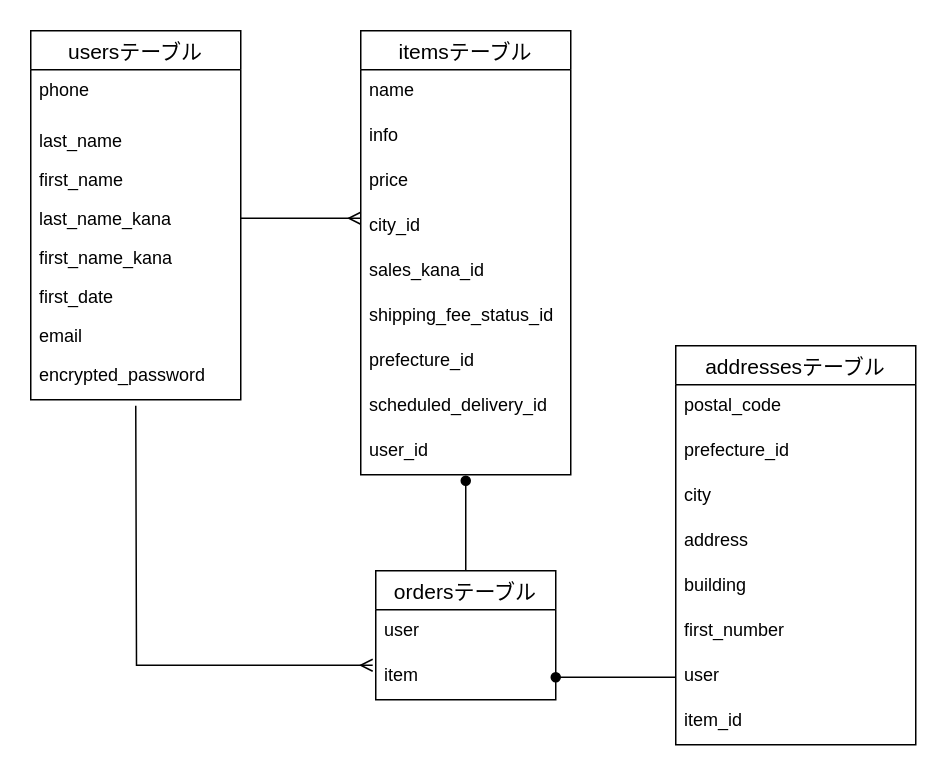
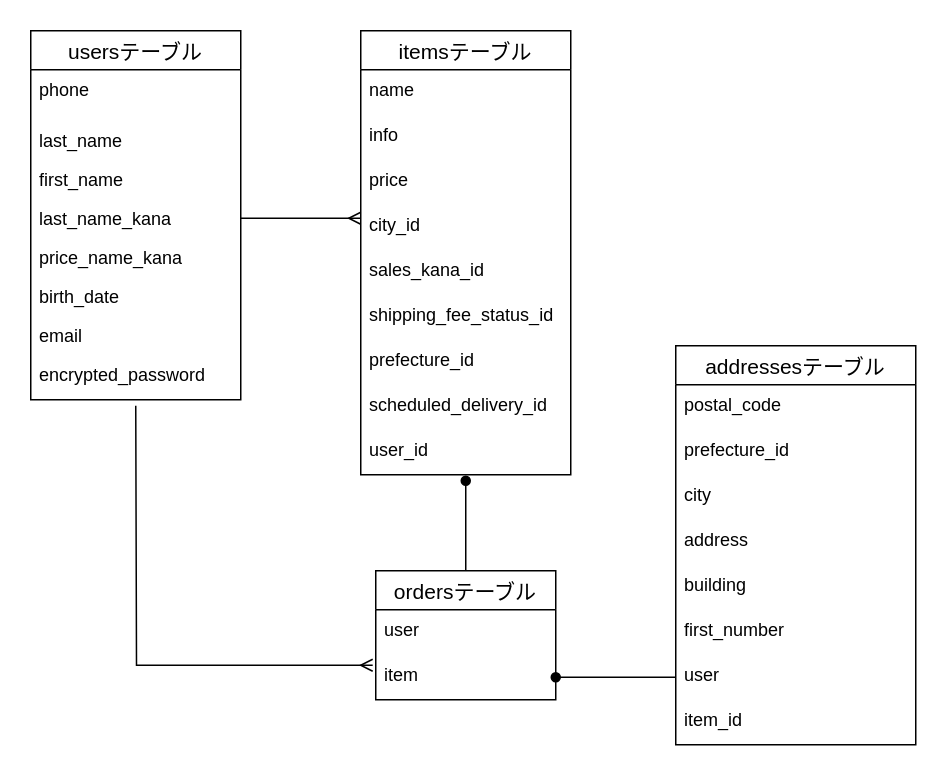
  <mxCell id="0" />
  <mxCell id="1" parent="0" />
  <mxCell id="2" value="usersテーブル" style="swimlane;fontStyle=0;childLayout=stackLayout;horizontal=1;startSize=26;horizontalStack=0;resizeParent=1;resizeParentMax=0;resizeLast=0;collapsible=1;marginBottom=0;align=center;fontSize=14;" parent="1" vertex="1"><mxGeometry x="20" y="20" width="140" height="246" as="geometry" /></mxCell>
  <mxCell id="3" value="phone" style="text;strokeColor=none;fillColor=none;spacingLeft=4;spacingRight=4;overflow=hidden;rotatable=0;points=[[0,0.5],[1,0.5]];portConstraint=eastwest;fontSize=12;" parent="2" vertex="1"><mxGeometry y="26" width="140" height="34" as="geometry" /></mxCell>
  <mxCell id="4" value="last_name" style="text;strokeColor=none;fillColor=none;spacingLeft=4;spacingRight=4;overflow=hidden;rotatable=0;points=[[0,0.5],[1,0.5]];portConstraint=eastwest;fontSize=12;" parent="2" vertex="1"><mxGeometry y="60" width="140" height="26" as="geometry" /></mxCell>
  <mxCell id="5" value="first_name" style="text;strokeColor=none;fillColor=none;spacingLeft=4;spacingRight=4;overflow=hidden;rotatable=0;points=[[0,0.5],[1,0.5]];portConstraint=eastwest;fontSize=12;" parent="2" vertex="1"><mxGeometry y="86" width="140" height="26" as="geometry" /></mxCell>
  <mxCell id="6" value="last_name_kana" style="text;strokeColor=none;fillColor=none;spacingLeft=4;spacingRight=4;overflow=hidden;rotatable=0;points=[[0,0.5],[1,0.5]];portConstraint=eastwest;fontSize=12;" parent="2" vertex="1"><mxGeometry y="112" width="140" height="26" as="geometry" /></mxCell>
- <mxCell id="7" value="first_name_kana" style="text;strokeColor=none;fillColor=none;spacingLeft=4;spacingRight=4;overflow=hidden;rotatable=0;points=[[0,0.5],[1,0.5]];portConstraint=eastwest;fontSize=12;" parent="2" vertex="1"><mxGeometry y="138" width="140" height="26" as="geometry" /></mxCell>
- <mxCell id="8" value="first_date" style="text;strokeColor=none;fillColor=none;spacingLeft=4;spacingRight=4;overflow=hidden;rotatable=0;points=[[0,0.5],[1,0.5]];portConstraint=eastwest;fontSize=12;" parent="2" vertex="1"><mxGeometry y="164" width="140" height="26" as="geometry" /></mxCell>
+ <mxCell id="7" value="price_name_kana" style="text;strokeColor=none;fillColor=none;spacingLeft=4;spacingRight=4;overflow=hidden;rotatable=0;points=[[0,0.5],[1,0.5]];portConstraint=eastwest;fontSize=12;" parent="2" vertex="1"><mxGeometry y="138" width="140" height="26" as="geometry" /></mxCell>
+ <mxCell id="8" value="birth_date" style="text;strokeColor=none;fillColor=none;spacingLeft=4;spacingRight=4;overflow=hidden;rotatable=0;points=[[0,0.5],[1,0.5]];portConstraint=eastwest;fontSize=12;" parent="2" vertex="1"><mxGeometry y="164" width="140" height="26" as="geometry" /></mxCell>
  <mxCell id="9" value="email" style="text;strokeColor=none;fillColor=none;spacingLeft=4;spacingRight=4;overflow=hidden;rotatable=0;points=[[0,0.5],[1,0.5]];portConstraint=eastwest;fontSize=12;" parent="2" vertex="1"><mxGeometry y="190" width="140" height="26" as="geometry" /></mxCell>
  <mxCell id="10" value="encrypted_password" style="text;strokeColor=none;fillColor=none;spacingLeft=4;spacingRight=4;overflow=hidden;rotatable=0;points=[[0,0.5],[1,0.5]];portConstraint=eastwest;fontSize=12;" parent="2" vertex="1"><mxGeometry y="216" width="140" height="30" as="geometry" /></mxCell>
  <mxCell id="11" value="itemsテーブル" style="swimlane;fontStyle=0;childLayout=stackLayout;horizontal=1;startSize=26;horizontalStack=0;resizeParent=1;resizeParentMax=0;resizeLast=0;collapsible=1;marginBottom=0;align=center;fontSize=14;" parent="1" vertex="1"><mxGeometry x="240" y="20" width="140" height="296" as="geometry" /></mxCell>
  <mxCell id="12" value="name" style="text;strokeColor=none;fillColor=none;spacingLeft=4;spacingRight=4;overflow=hidden;rotatable=0;points=[[0,0.5],[1,0.5]];portConstraint=eastwest;fontSize=12;" parent="11" vertex="1"><mxGeometry y="26" width="140" height="30" as="geometry" /></mxCell>
  <mxCell id="13" value="info" style="text;strokeColor=none;fillColor=none;spacingLeft=4;spacingRight=4;overflow=hidden;rotatable=0;points=[[0,0.5],[1,0.5]];portConstraint=eastwest;fontSize=12;" parent="11" vertex="1"><mxGeometry y="56" width="140" height="30" as="geometry" /></mxCell>
  <mxCell id="14" value="price" style="text;strokeColor=none;fillColor=none;spacingLeft=4;spacingRight=4;overflow=hidden;rotatable=0;points=[[0,0.5],[1,0.5]];portConstraint=eastwest;fontSize=12;" parent="11" vertex="1"><mxGeometry y="86" width="140" height="30" as="geometry" /></mxCell>
  <mxCell id="15" value="city_id" style="text;strokeColor=none;fillColor=none;spacingLeft=4;spacingRight=4;overflow=hidden;rotatable=0;points=[[0,0.5],[1,0.5]];portConstraint=eastwest;fontSize=12;" parent="11" vertex="1"><mxGeometry y="116" width="140" height="30" as="geometry" /></mxCell>
  <mxCell id="16" value="sales_kana_id" style="text;strokeColor=none;fillColor=none;spacingLeft=4;spacingRight=4;overflow=hidden;rotatable=0;points=[[0,0.5],[1,0.5]];portConstraint=eastwest;fontSize=12;" parent="11" vertex="1"><mxGeometry y="146" width="140" height="30" as="geometry" /></mxCell>
  <mxCell id="17" value="shipping_fee_status_id" style="text;strokeColor=none;fillColor=none;spacingLeft=4;spacingRight=4;overflow=hidden;rotatable=0;points=[[0,0.5],[1,0.5]];portConstraint=eastwest;fontSize=12;" parent="11" vertex="1"><mxGeometry y="176" width="140" height="30" as="geometry" /></mxCell>
  <mxCell id="18" value="prefecture_id" style="text;strokeColor=none;fillColor=none;spacingLeft=4;spacingRight=4;overflow=hidden;rotatable=0;points=[[0,0.5],[1,0.5]];portConstraint=eastwest;fontSize=12;" parent="11" vertex="1"><mxGeometry y="206" width="140" height="30" as="geometry" /></mxCell>
  <mxCell id="19" value="scheduled_delivery_id" style="text;strokeColor=none;fillColor=none;spacingLeft=4;spacingRight=4;overflow=hidden;rotatable=0;points=[[0,0.5],[1,0.5]];portConstraint=eastwest;fontSize=12;" parent="11" vertex="1"><mxGeometry y="236" width="140" height="30" as="geometry" /></mxCell>
  <mxCell id="20" value="user_id" style="text;strokeColor=none;fillColor=none;spacingLeft=4;spacingRight=4;overflow=hidden;rotatable=0;points=[[0,0.5],[1,0.5]];portConstraint=eastwest;fontSize=12;" parent="11" vertex="1"><mxGeometry y="266" width="140" height="30" as="geometry" /></mxCell>
  <mxCell id="21" style="edgeStyle=orthogonalEdgeStyle;rounded=0;orthogonalLoop=1;jettySize=auto;html=1;exitX=0.5;exitY=0;exitDx=0;exitDy=0;endArrow=oval;endFill=1;" parent="1" source="22" edge="1"><mxGeometry relative="1" as="geometry"><mxPoint x="310" y="320" as="targetPoint" /></mxGeometry></mxCell>
  <mxCell id="22" value="ordersテーブル" style="swimlane;fontStyle=0;childLayout=stackLayout;horizontal=1;startSize=26;horizontalStack=0;resizeParent=1;resizeParentMax=0;resizeLast=0;collapsible=1;marginBottom=0;align=center;fontSize=14;" parent="1" vertex="1"><mxGeometry x="250" y="380" width="120" height="86" as="geometry" /></mxCell>
  <mxCell id="23" value="user" style="text;strokeColor=none;fillColor=none;spacingLeft=4;spacingRight=4;overflow=hidden;rotatable=0;points=[[0,0.5],[1,0.5]];portConstraint=eastwest;fontSize=12;" parent="22" vertex="1"><mxGeometry y="26" width="120" height="30" as="geometry" /></mxCell>
  <mxCell id="24" value="item" style="text;strokeColor=none;fillColor=none;spacingLeft=4;spacingRight=4;overflow=hidden;rotatable=0;points=[[0,0.5],[1,0.5]];portConstraint=eastwest;fontSize=12;" parent="22" vertex="1"><mxGeometry y="56" width="120" height="30" as="geometry" /></mxCell>
  <mxCell id="25" value="addressesテーブル" style="swimlane;fontStyle=0;childLayout=stackLayout;horizontal=1;startSize=26;horizontalStack=0;resizeParent=1;resizeParentMax=0;resizeLast=0;collapsible=1;marginBottom=0;align=center;fontSize=14;" parent="1" vertex="1"><mxGeometry x="450" y="230" width="160" height="266" as="geometry" /></mxCell>
  <mxCell id="26" value="postal_code" style="text;strokeColor=none;fillColor=none;spacingLeft=4;spacingRight=4;overflow=hidden;rotatable=0;points=[[0,0.5],[1,0.5]];portConstraint=eastwest;fontSize=12;" parent="25" vertex="1"><mxGeometry y="26" width="160" height="30" as="geometry" /></mxCell>
  <mxCell id="27" value="prefecture_id" style="text;strokeColor=none;fillColor=none;spacingLeft=4;spacingRight=4;overflow=hidden;rotatable=0;points=[[0,0.5],[1,0.5]];portConstraint=eastwest;fontSize=12;" parent="25" vertex="1"><mxGeometry y="56" width="160" height="30" as="geometry" /></mxCell>
  <mxCell id="28" value="city" style="text;strokeColor=none;fillColor=none;spacingLeft=4;spacingRight=4;overflow=hidden;rotatable=0;points=[[0,0.5],[1,0.5]];portConstraint=eastwest;fontSize=12;" parent="25" vertex="1"><mxGeometry y="86" width="160" height="30" as="geometry" /></mxCell>
  <mxCell id="29" value="address" style="text;strokeColor=none;fillColor=none;spacingLeft=4;spacingRight=4;overflow=hidden;rotatable=0;points=[[0,0.5],[1,0.5]];portConstraint=eastwest;fontSize=12;" parent="25" vertex="1"><mxGeometry y="116" width="160" height="30" as="geometry" /></mxCell>
  <mxCell id="30" value="building" style="text;strokeColor=none;fillColor=none;spacingLeft=4;spacingRight=4;overflow=hidden;rotatable=0;points=[[0,0.5],[1,0.5]];portConstraint=eastwest;fontSize=12;" vertex="1" parent="25"><mxGeometry y="146" width="160" height="30" as="geometry" /></mxCell>
  <mxCell id="31" value="first_number" style="text;strokeColor=none;fillColor=none;spacingLeft=4;spacingRight=4;overflow=hidden;rotatable=0;points=[[0,0.5],[1,0.5]];portConstraint=eastwest;fontSize=12;" parent="25" vertex="1"><mxGeometry y="176" width="160" height="30" as="geometry" /></mxCell>
  <mxCell id="32" value="user" style="text;strokeColor=none;fillColor=none;spacingLeft=4;spacingRight=4;overflow=hidden;rotatable=0;points=[[0,0.5],[1,0.5]];portConstraint=eastwest;fontSize=12;" parent="25" vertex="1"><mxGeometry y="206" width="160" height="30" as="geometry" /></mxCell>
  <mxCell id="33" value="item_id" style="text;strokeColor=none;fillColor=none;spacingLeft=4;spacingRight=4;overflow=hidden;rotatable=0;points=[[0,0.5],[1,0.5]];portConstraint=eastwest;fontSize=12;" parent="25" vertex="1"><mxGeometry y="236" width="160" height="30" as="geometry" /></mxCell>
  <mxCell id="34" style="edgeStyle=orthogonalEdgeStyle;rounded=0;orthogonalLoop=1;jettySize=auto;html=1;exitX=1;exitY=0.5;exitDx=0;exitDy=0;endArrow=ERmany;endFill=0;" parent="1" source="6" edge="1"><mxGeometry relative="1" as="geometry"><mxPoint x="240" y="145" as="targetPoint" /></mxGeometry></mxCell>
  <mxCell id="35" style="edgeStyle=orthogonalEdgeStyle;rounded=0;orthogonalLoop=1;jettySize=auto;html=1;entryX=-0.017;entryY=0.233;entryDx=0;entryDy=0;entryPerimeter=0;endArrow=ERmany;endFill=0;" parent="1" target="24" edge="1"><mxGeometry relative="1" as="geometry"><mxPoint x="90" y="270" as="sourcePoint" /></mxGeometry></mxCell>
  <mxCell id="36" style="edgeStyle=orthogonalEdgeStyle;rounded=0;orthogonalLoop=1;jettySize=auto;html=1;exitX=0;exitY=0.5;exitDx=0;exitDy=0;entryX=1;entryY=0.5;entryDx=0;entryDy=0;endArrow=oval;endFill=1;" parent="1" source="32" target="24" edge="1"><mxGeometry relative="1" as="geometry" /></mxCell>
